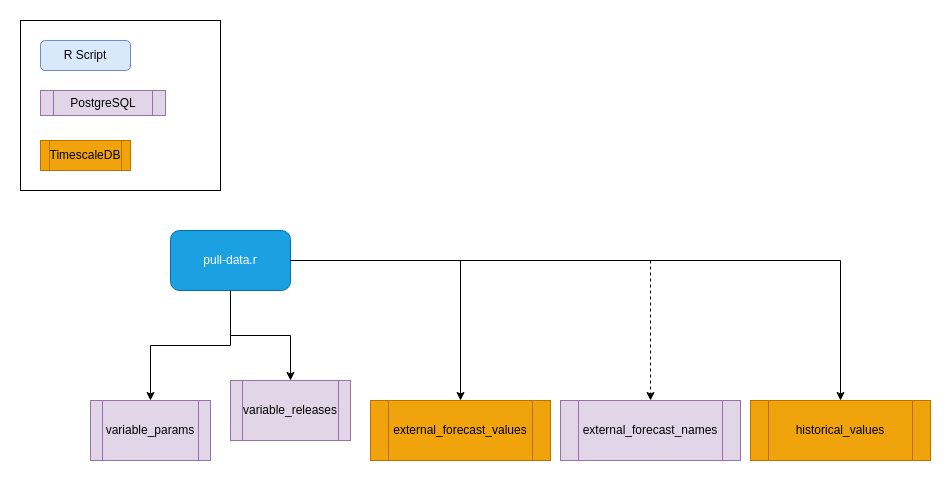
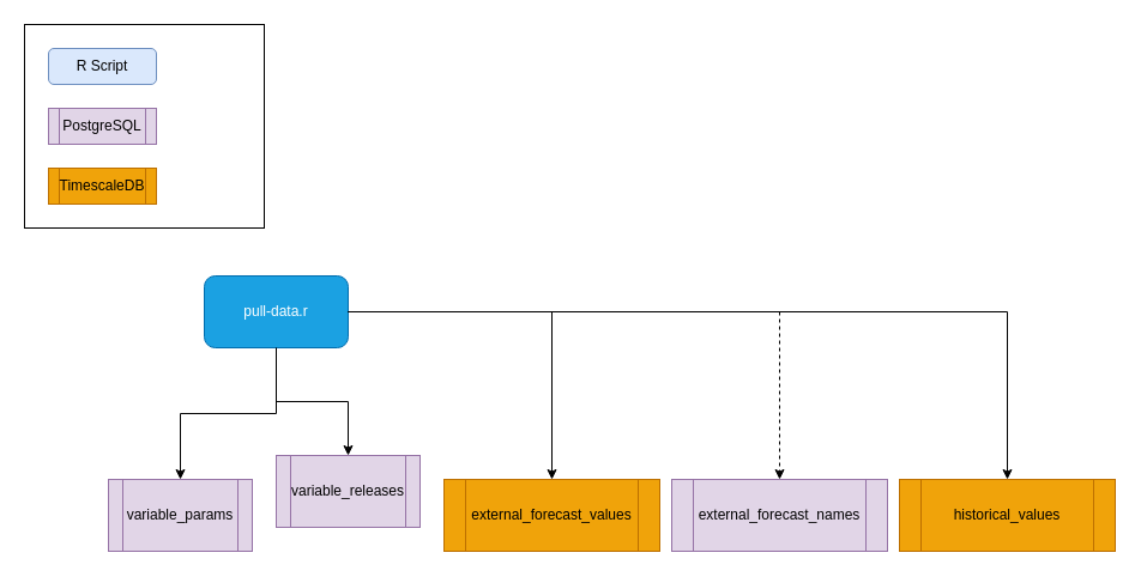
  <mxCell id="0" />
  <mxCell id="1" parent="0" />
  <mxCell id="2" value="variable_params" style="shape=process;whiteSpace=wrap;html=1;backgroundOutline=1;fillColor=#e1d5e7;strokeColor=#9673a6;" vertex="1" parent="1"><mxGeometry x="90" y="400" width="120" height="60" as="geometry" /></mxCell>
  <mxCell id="3" value="variable_releases" style="shape=process;whiteSpace=wrap;html=1;backgroundOutline=1;fillColor=#e1d5e7;strokeColor=#9673a6;" vertex="1" parent="1"><mxGeometry x="230" y="380" width="120" height="60" as="geometry" /></mxCell>
  <mxCell id="4" style="edgeStyle=orthogonalEdgeStyle;rounded=0;orthogonalLoop=1;jettySize=auto;html=1;entryX=0.5;entryY=0;entryDx=0;entryDy=0;" edge="1" parent="1" source="5" target="2"><mxGeometry relative="1" as="geometry"><mxPoint x="200" y="380" as="targetPoint" /></mxGeometry></mxCell>
  <mxCell id="5" value="pull-data.r" style="rounded=1;whiteSpace=wrap;html=1;fillColor=#1ba1e2;strokeColor=#006EAF;fontColor=#ffffff;" vertex="1" parent="1"><mxGeometry x="170" y="230" width="120" height="60" as="geometry" /></mxCell>
  <mxCell id="6" style="edgeStyle=orthogonalEdgeStyle;rounded=0;orthogonalLoop=1;jettySize=auto;html=1;entryX=0.5;entryY=0;entryDx=0;entryDy=0;exitX=0.5;exitY=1;exitDx=0;exitDy=0;" edge="1" parent="1" source="5" target="3"><mxGeometry relative="1" as="geometry"><mxPoint x="160" y="410" as="targetPoint" /><mxPoint x="240" y="300" as="sourcePoint" /></mxGeometry></mxCell>
  <mxCell id="7" value="external_forecast_values" style="shape=process;whiteSpace=wrap;html=1;backgroundOutline=1;fillColor=#f0a30a;strokeColor=#BD7000;fontColor=#000000;" vertex="1" parent="1"><mxGeometry x="370" y="400" width="180" height="60" as="geometry" /></mxCell>
  <mxCell id="8" style="edgeStyle=orthogonalEdgeStyle;rounded=0;orthogonalLoop=1;jettySize=auto;html=1;entryX=0.5;entryY=0;entryDx=0;entryDy=0;exitX=1;exitY=0.5;exitDx=0;exitDy=0;" edge="1" parent="1" source="5" target="7"><mxGeometry relative="1" as="geometry"><mxPoint x="300" y="410" as="targetPoint" /><mxPoint x="240" y="300" as="sourcePoint" /></mxGeometry></mxCell>
  <mxCell id="9" value="external_forecast_names" style="shape=process;whiteSpace=wrap;html=1;backgroundOutline=1;fillColor=#e1d5e7;strokeColor=#9673a6;" vertex="1" parent="1"><mxGeometry x="560" y="400" width="180" height="60" as="geometry" /></mxCell>
  <mxCell id="10" style="edgeStyle=orthogonalEdgeStyle;rounded=0;orthogonalLoop=1;jettySize=auto;html=1;exitX=1;exitY=0.5;exitDx=0;exitDy=0;dashed=1;" edge="1" parent="1" source="5" target="9"><mxGeometry relative="1" as="geometry"><mxPoint x="470" y="410" as="targetPoint" /><mxPoint x="300" y="270" as="sourcePoint" /></mxGeometry></mxCell>
  <mxCell id="11" value="historical_values" style="shape=process;whiteSpace=wrap;html=1;backgroundOutline=1;fillColor=#f0a30a;strokeColor=#BD7000;fontColor=#000000;" vertex="1" parent="1"><mxGeometry x="750" y="400" width="180" height="60" as="geometry" /></mxCell>
  <mxCell id="12" style="edgeStyle=orthogonalEdgeStyle;rounded=0;orthogonalLoop=1;jettySize=auto;html=1;entryX=0.5;entryY=0;entryDx=0;entryDy=0;exitX=1;exitY=0.5;exitDx=0;exitDy=0;" edge="1" parent="1" source="5" target="11"><mxGeometry relative="1" as="geometry"><mxPoint x="300" y="410" as="targetPoint" /><mxPoint x="240" y="300" as="sourcePoint" /></mxGeometry></mxCell>
  <mxCell id="13" value="" style="rounded=0;whiteSpace=wrap;html=1;" vertex="1" parent="1"><mxGeometry width="200" height="170" as="geometry" x="20" y="20" /></mxCell>
  <mxCell id="14" value="R Script" style="rounded=1;whiteSpace=wrap;html=1;fillColor=#dae8fc;strokeColor=#6c8ebf;" vertex="1" parent="1"><mxGeometry x="40" y="40" width="90" height="30" as="geometry" /></mxCell>
- <mxCell id="15" value="PostgreSQL" style="shape=process;whiteSpace=wrap;html=1;backgroundOutline=1;fillColor=#e1d5e7;strokeColor=#9673a6;" vertex="1" parent="1"><mxGeometry x="40" y="90" width="125" height="25" as="geometry" /></mxCell>
+ <mxCell id="15" value="PostgreSQL" style="shape=process;whiteSpace=wrap;html=1;backgroundOutline=1;fillColor=#e1d5e7;strokeColor=#9673a6;" vertex="1" parent="1"><mxGeometry x="40" y="90" width="90" height="30" as="geometry" /></mxCell>
  <mxCell id="16" value="TimescaleDB" style="shape=process;whiteSpace=wrap;html=1;backgroundOutline=1;fillColor=#f0a30a;strokeColor=#BD7000;fontColor=#000000;" vertex="1" parent="1"><mxGeometry x="40" y="140" width="90" height="30" as="geometry" /></mxCell>
